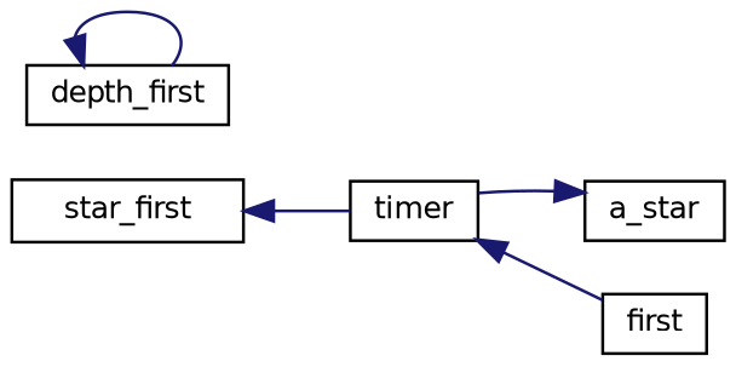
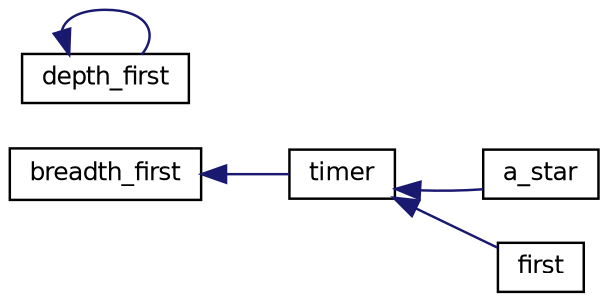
  digraph {
    rankdir=LR
    node [color=black fillcolor=white fontname=Helvetica fontsize=10 shape=record style=filled]
    edge [color=midnightblue dir=back fontname=Helvetica fontsize=10 labelfontname=Helvetica labelfontsize=10 style=solid]
-   n1 [height=0.2 label=star_first width=0.4]
+   n1 [height=0.2 label=breadth_first width=0.4]
    n2 [height=0.2 label=timer width=0.4]
    n3 [height=0.2 label=depth_first width=0.4]
    n4 [height=0.2 label=a_star width=0.4]
    n5 [height=0.2 label=first width=0.4]
    n1 -> n2
    n2 -> n5
    n3 -> n3
-   n4 -> n2
+   n2 -> n4
  }
